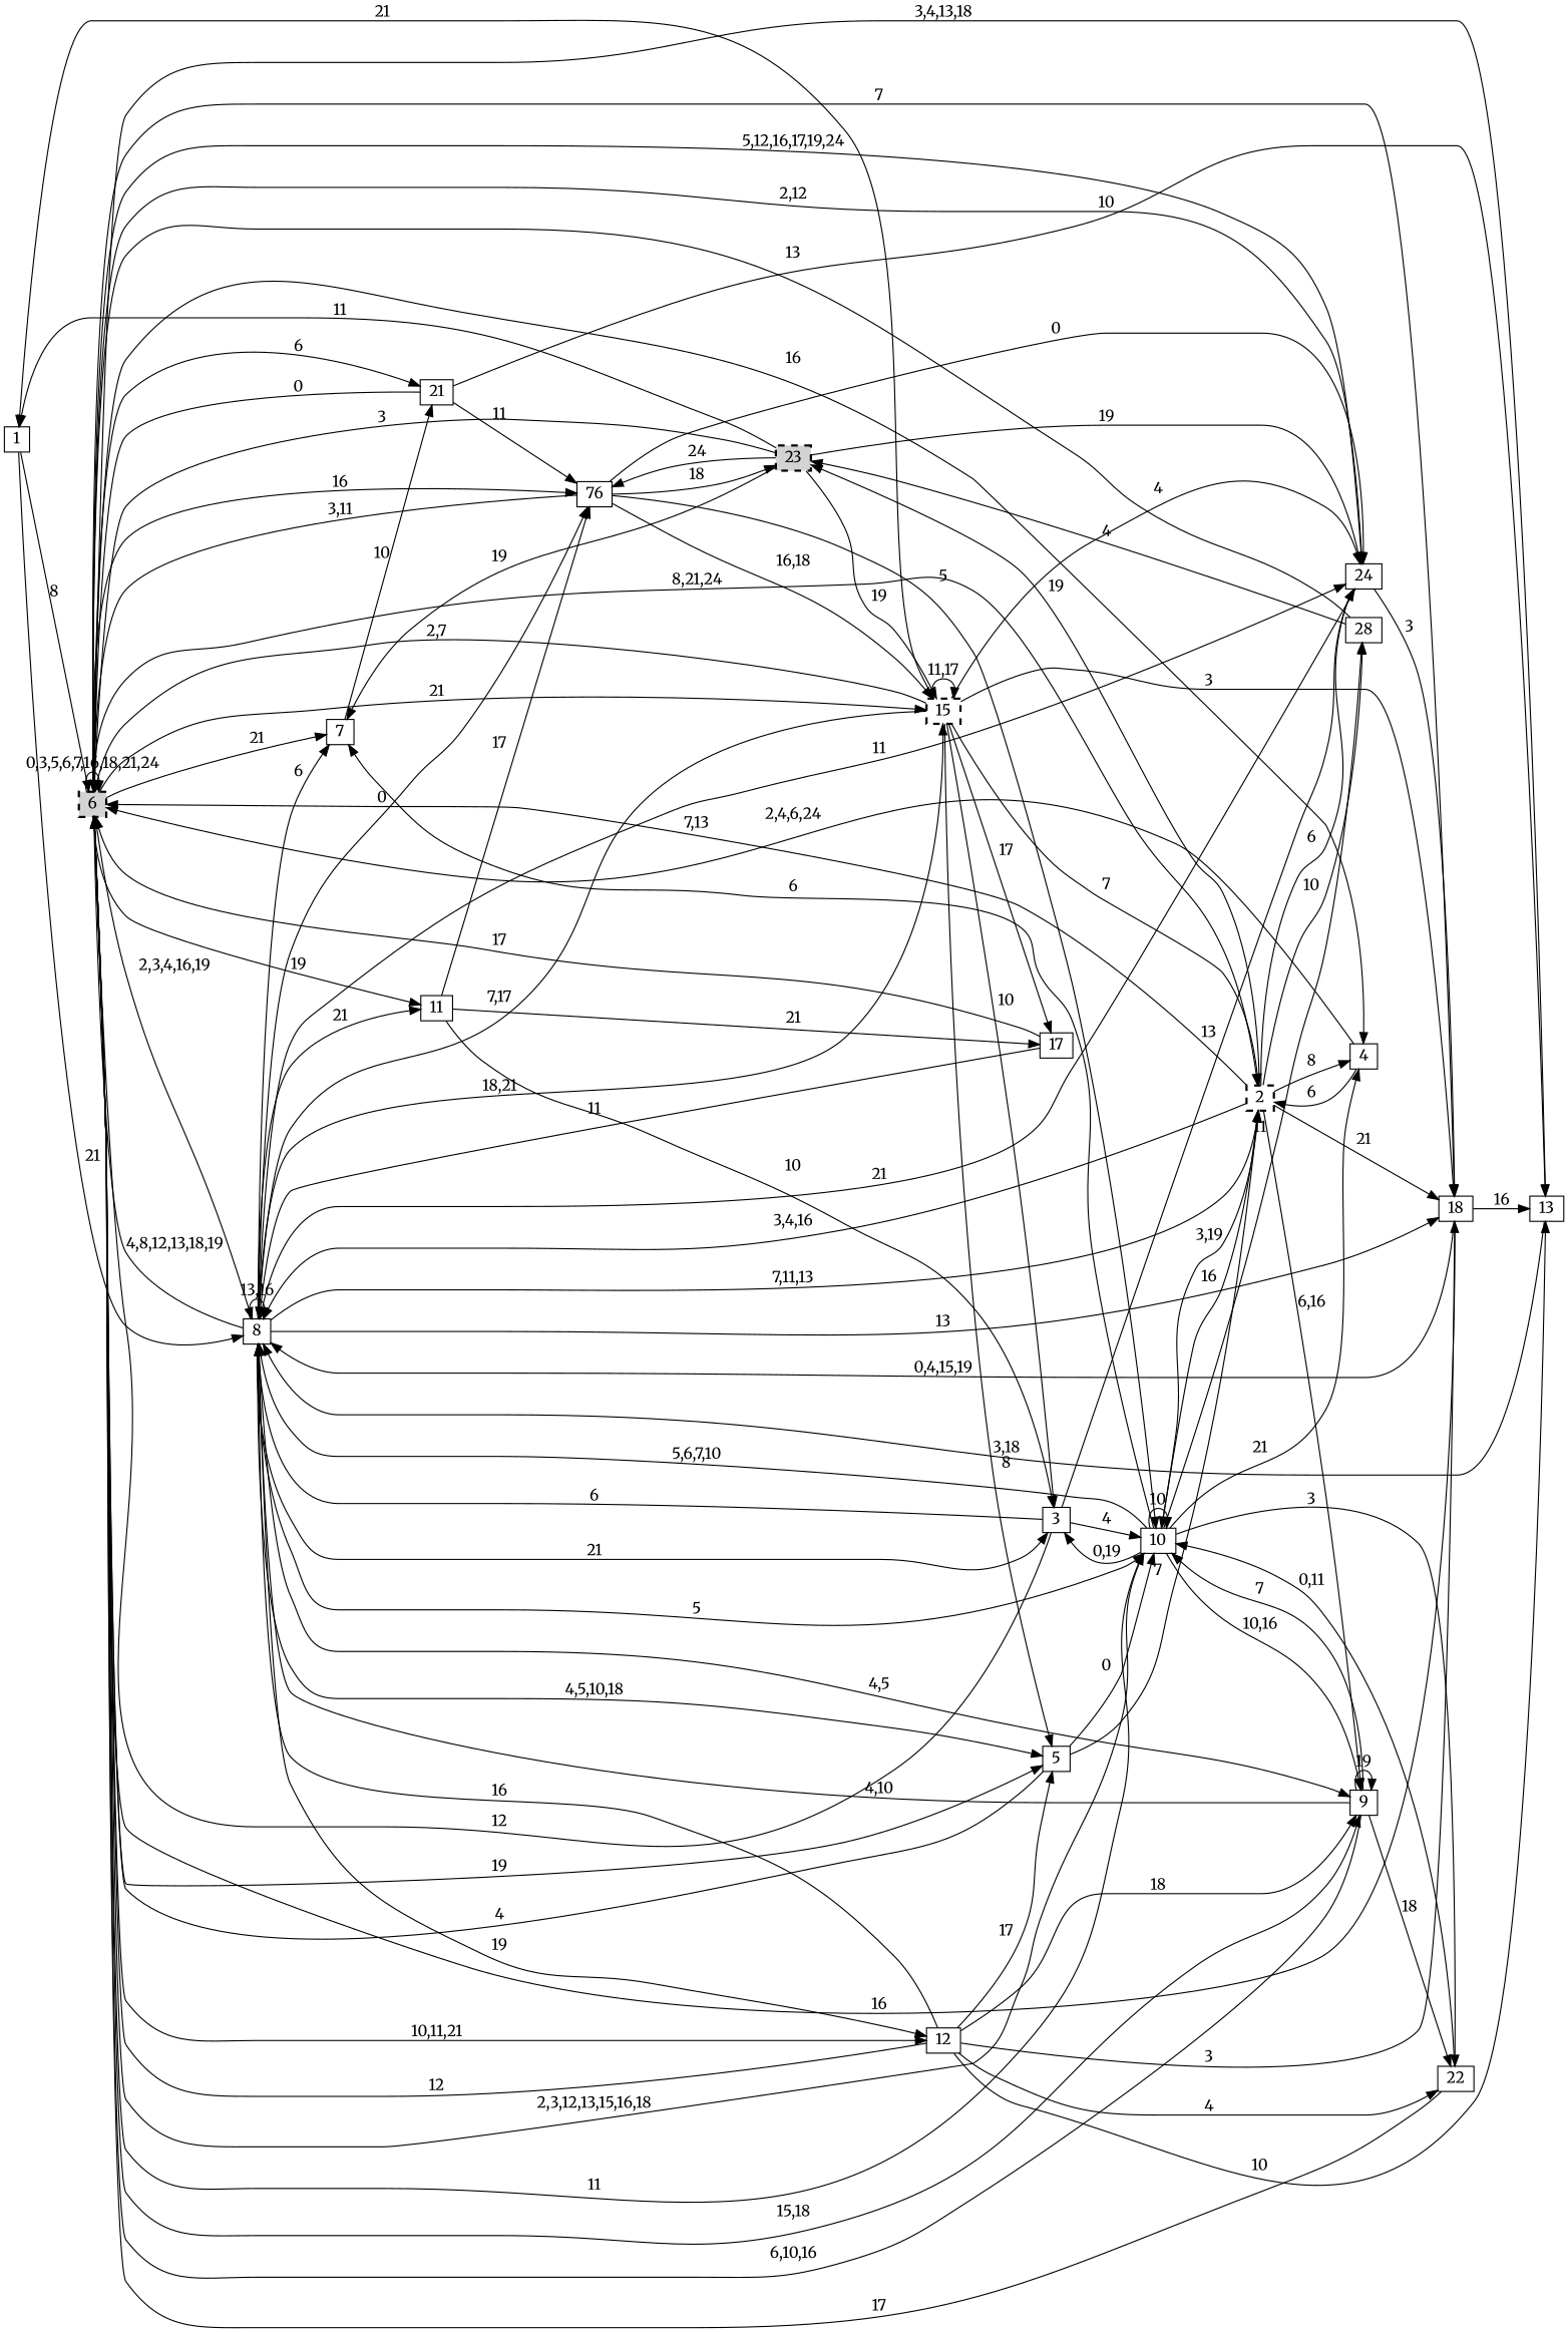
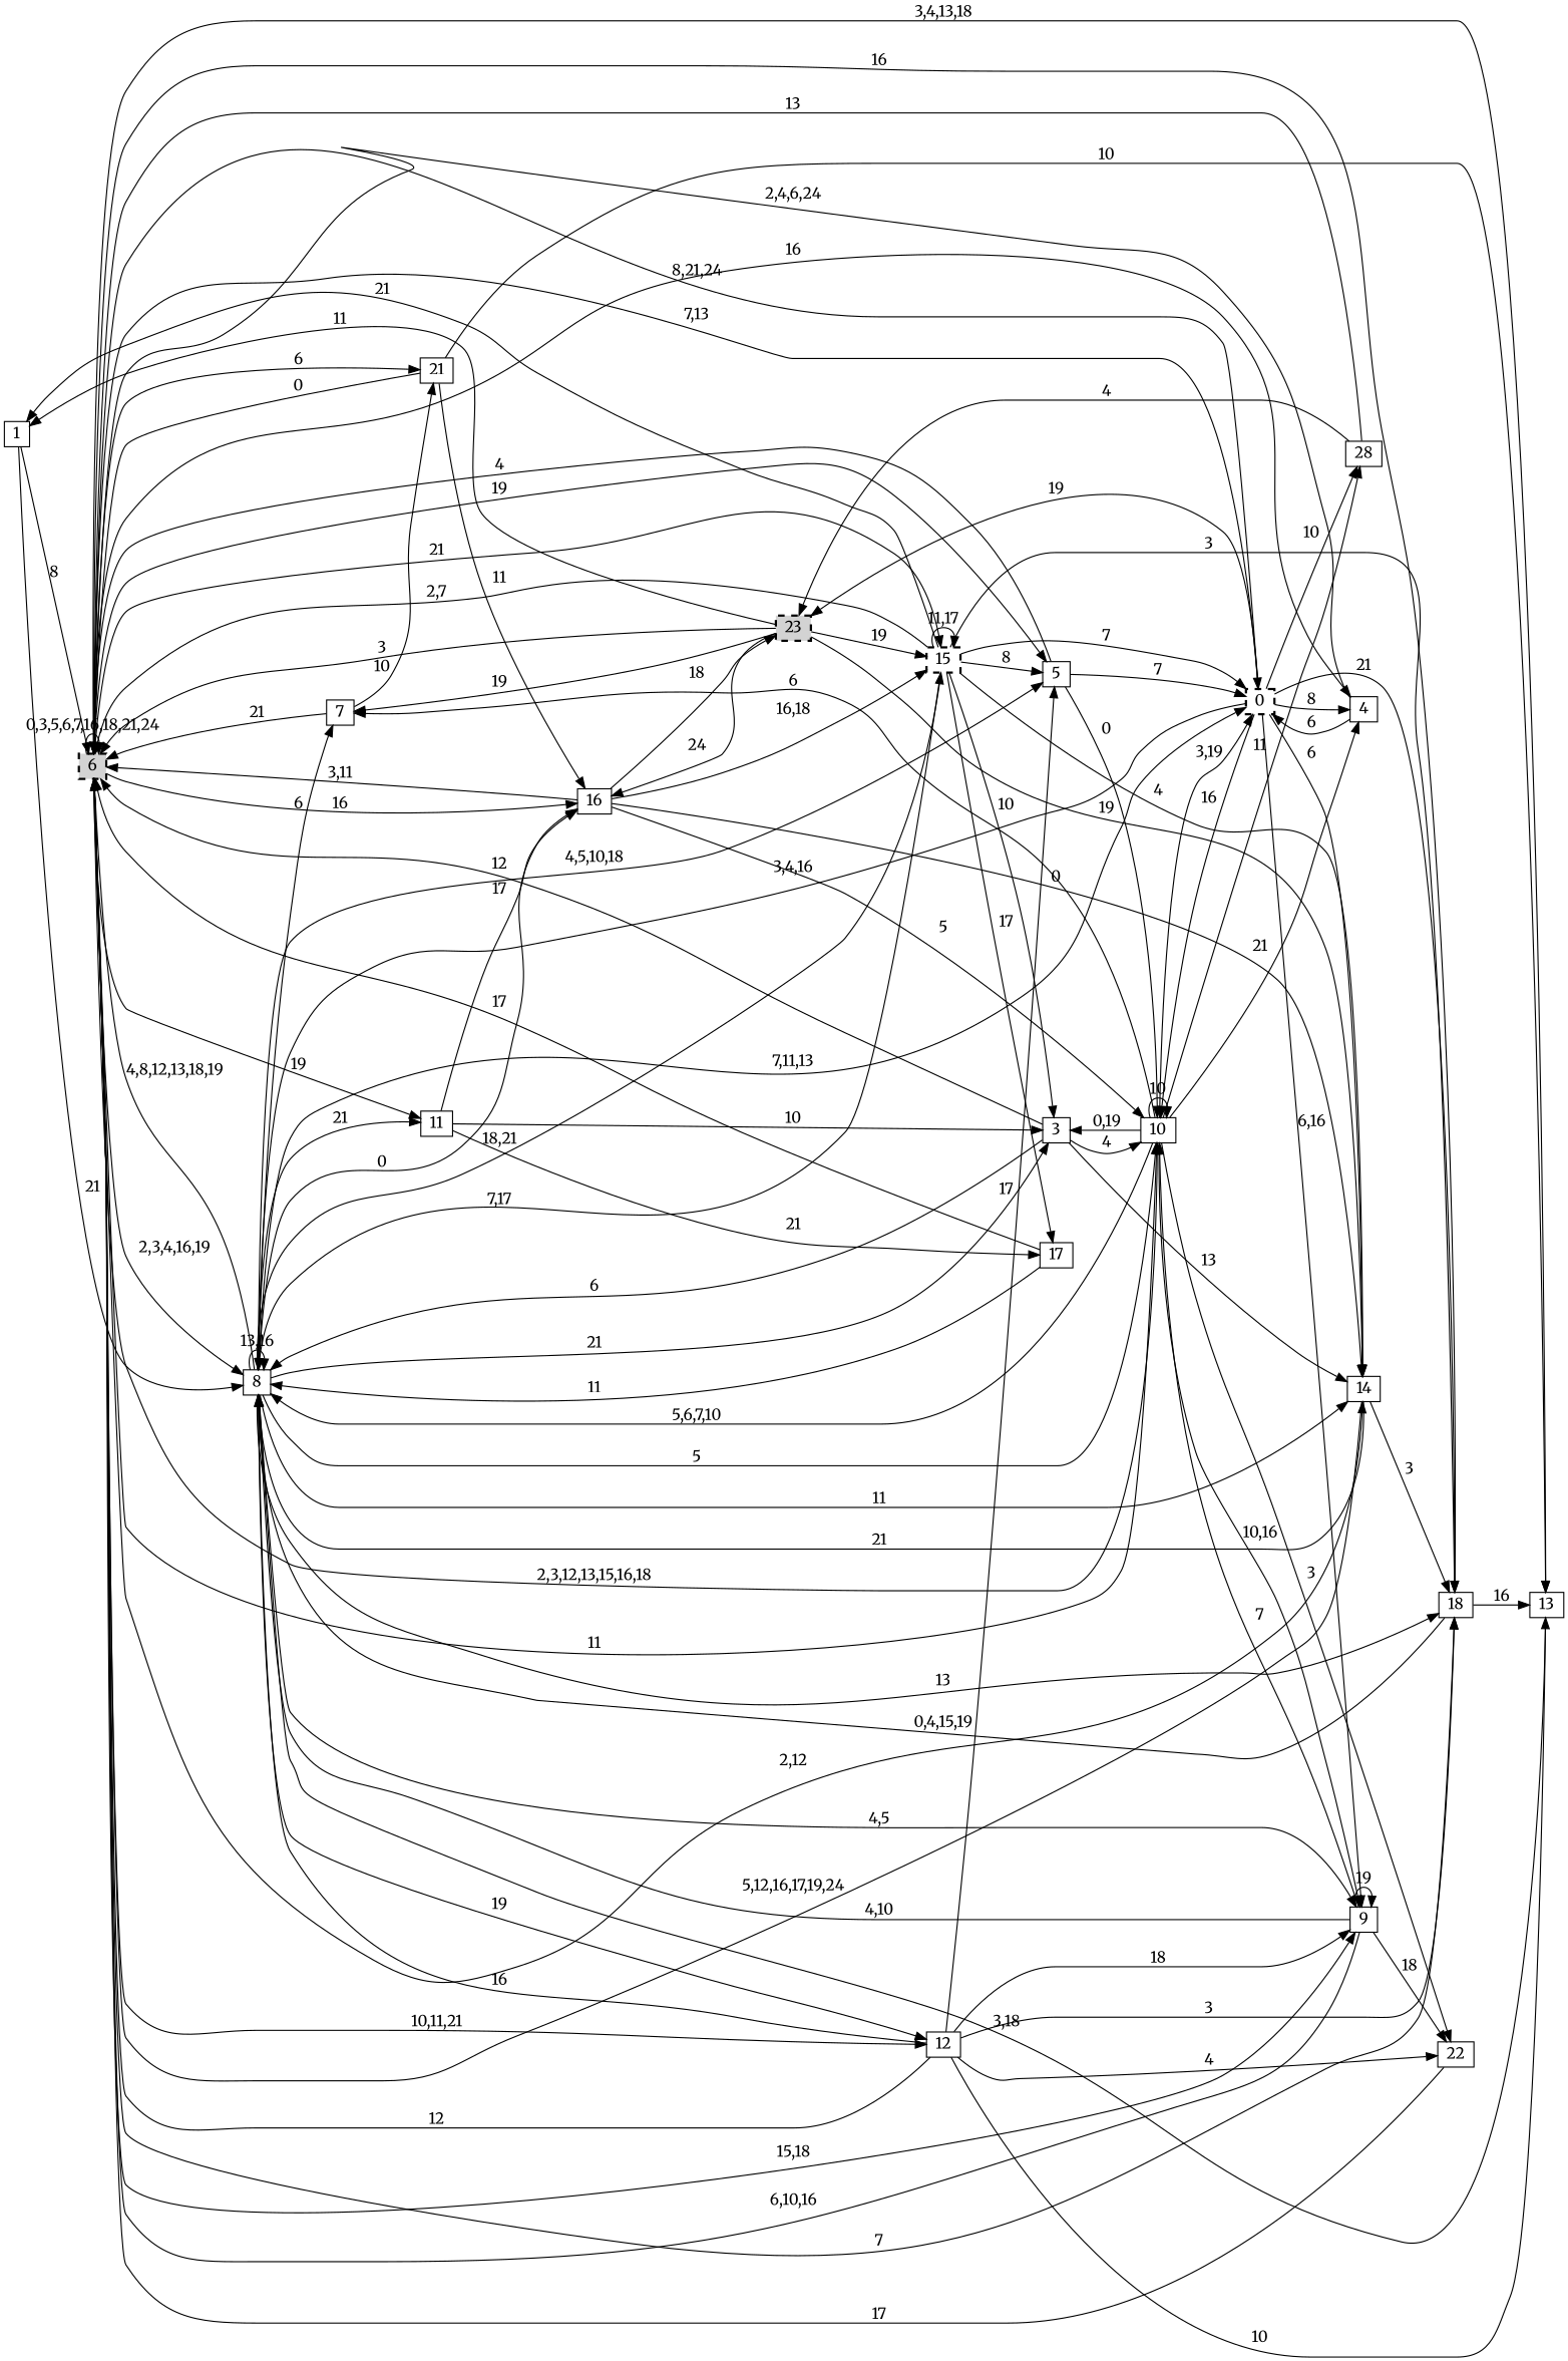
  digraph {
    fontname=Merriweather
    rankdir=LR
    node [fontname=Merriweather shape=box]
    edge [fontname=Merriweather]
    n1 [height=0.1 label=1 width=0.1]
    n2 [height=0.1 label=6 style="filled,bold,dashed" width=0.1]
    n3 [height=0.1 label=8 width=0.1]
-   n4 [height=0.1 label=2 style="bold,dashed" width=0.1]
+   n4 [height=0.1 label=0 style="bold,dashed" width=0.1]
    n5 [height=0.1 label=4 width=0.1]
    n6 [height=0.1 label=9 width=0.1]
    n7 [height=0.1 label=10 width=0.1]
-   n8 [height=0.1 label=24 width=0.1]
+   n8 [height=0.1 label=14 width=0.1]
    n9 [height=0.1 label=18 width=0.1]
    n10 [height=0.1 label=5 width=0.1]
    n11 [height=0.1 label=11 width=0.1]
    n12 [height=0.1 label=12 width=0.1]
    n13 [height=0.1 label=13 width=0.1]
    n14 [height=0.1 label=15 style="bold,dashed" width=0.1]
-   n15 [height=0.1 label=76 width=0.1]
+   n15 [height=0.1 label=16 width=0.1]
    n16 [height=0.1 label=21 width=0.1]
    n17 [height=0.1 label=3 width=0.1]
    n18 [height=0.1 label=7 width=0.1]
    n19 [height=0.1 label=23 style="filled,bold,dashed" width=0.1]
    n20 [height=0.1 label=28 width=0.1]
    n21 [height=0.1 label=22 width=0.1]
    n22 [height=0.1 label=17 width=0.1]
    n1 -> n2 [label=8]
    n1 -> n3 [label=21]
    n2 -> n2 [label="0,3,5,6,7,16,18,21,24"]
    n2 -> n3 [label="2,3,4,16,19"]
    n2 -> n4 [label="8,21,24"]
    n2 -> n5 [label=16]
    n2 -> n6 [label="15,18"]
    n2 -> n7 [label="2,3,12,13,15,16,18"]
    n2 -> n8 [label="2,12"]
    n2 -> n9 [label=7]
    n2 -> n10 [label=19]
    n2 -> n11 [label=19]
    n2 -> n12 [label="10,11,21"]
    n2 -> n13 [label="3,4,13,18"]
    n2 -> n14 [label=21]
    n2 -> n15 [label=16]
    n2 -> n16 [label=6]
    n3 -> n2 [label="4,8,12,13,18,19"]
    n3 -> n3 [label="13,16"]
    n3 -> n4 [label="7,11,13"]
    n3 -> n6 [label="4,5"]
    n3 -> n7 [label=5]
    n3 -> n8 [label=11]
    n3 -> n9 [label=13]
    n3 -> n10 [label="4,5,10,18"]
    n3 -> n11 [label=21]
    n3 -> n12 [label=19]
    n3 -> n14 [label="18,21"]
    n3 -> n15 [label=0]
    n3 -> n17 [label=21]
    n3 -> n18 [label=6]
    n4 -> n2 [label="7,13"]
    n4 -> n3 [label="3,4,16"]
    n4 -> n5 [label=8]
    n4 -> n6 [label="6,16"]
    n4 -> n7 [label=16]
    n4 -> n8 [label=6]
    n4 -> n9 [label=21]
    n4 -> n19 [label=19]
    n4 -> n20 [label=10]
    n5 -> n2 [label="2,4,6,24"]
    n5 -> n4 [label=6]
    n6 -> n2 [label="6,10,16"]
    n6 -> n3 [label="4,10"]
    n6 -> n6 [label=19]
    n6 -> n7 [label=7]
    n6 -> n21 [label=18]
    n7 -> n2 [label=11]
    n7 -> n3 [label="5,6,7,10"]
    n7 -> n4 [label="3,19"]
    n7 -> n5 [label=21]
    n7 -> n6 [label="10,16"]
    n7 -> n7 [label=10]
    n7 -> n17 [label="0,19"]
    n7 -> n18 [label=6]
    n7 -> n20 [label=11]
    n7 -> n21 [label=3]
    n8 -> n2 [label="5,12,16,17,19,24"]
    n8 -> n3 [label=21]
    n8 -> n9 [label=3]
    n9 -> n2 [label=16]
    n9 -> n3 [label="0,4,15,19"]
    n9 -> n13 [label=16]
    n10 -> n2 [label=4]
    n10 -> n4 [label=7]
    n10 -> n7 [label=0]
    n11 -> n15 [label=17]
    n11 -> n17 [label=10]
    n11 -> n22 [label=21]
    n12 -> n2 [label=12]
    n12 -> n3 [label=16]
    n12 -> n6 [label=18]
    n12 -> n9 [label=3]
    n12 -> n10 [label=17]
    n12 -> n13 [label=10]
    n12 -> n21 [label=4]
    n13 -> n3 [label="3,18"]
    n14 -> n1 [label=21]
    n14 -> n2 [label="2,7"]
    n14 -> n3 [label="7,17"]
    n14 -> n4 [label=7]
    n14 -> n8 [label=4]
    n14 -> n9 [label=3]
    n14 -> n10 [label=8]
    n14 -> n14 [label="11,17"]
    n14 -> n17 [label=10]
    n14 -> n22 [label=17]
    n15 -> n2 [label="3,11"]
    n15 -> n7 [label=5]
    n15 -> n8 [label=0]
    n15 -> n14 [label="16,18"]
    n15 -> n19 [label=18]
    n16 -> n2 [label=0]
    n16 -> n13 [label=10]
    n16 -> n15 [label=11]
    n17 -> n2 [label=12]
    n17 -> n3 [label=6]
    n17 -> n7 [label=4]
    n17 -> n8 [label=13]
-   n2 -> n18 [label=21]
+   n18 -> n2 [label=21]
    n18 -> n16 [label=10]
    n19 -> n1 [label=11]
    n19 -> n2 [label=3]
    n19 -> n8 [label=19]
    n19 -> n14 [label=19]
    n19 -> n15 [label=24]
    n19 -> n18 [label=19]
    n20 -> n2 [label=13]
    n20 -> n19 [label=4]
    n21 -> n2 [label=17]
-   n21 -> n7 [label="0,11"]
    n22 -> n2 [label=17]
    n22 -> n3 [label=11]
  }
